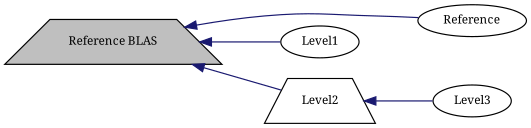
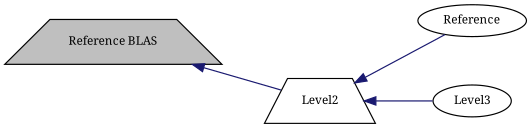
  digraph {
    fontname="Noto Serif"
    rankdir=LR
    node [color=black fillcolor=white fontname="Noto Serif" fontsize=10 shape=ellipse style=filled]
    edge [color=midnightblue dir=back fontname="Noto Serif" fontsize=10 labelfontname=Helvetica labelfontsize=10 shape=plaintext style=solid]
    n1 [height=0.2 label=Reference width=0.4]
-   n2 [height=0.2 label=Level1 width=0.4]
    n3 [height=0.2 label=Level2 shape=trapezium width=0.4]
    n4 [height=0.2 label=Level3 width=0.4]
    n5 [fillcolor=grey75 fontcolor=black height=0.2 label="Reference BLAS" shape=trapezium width=0.4]
    n3 -> n4
-   n5 -> n1
-   n5 -> n2
+   n3 -> n1
    n5 -> n3
  }
